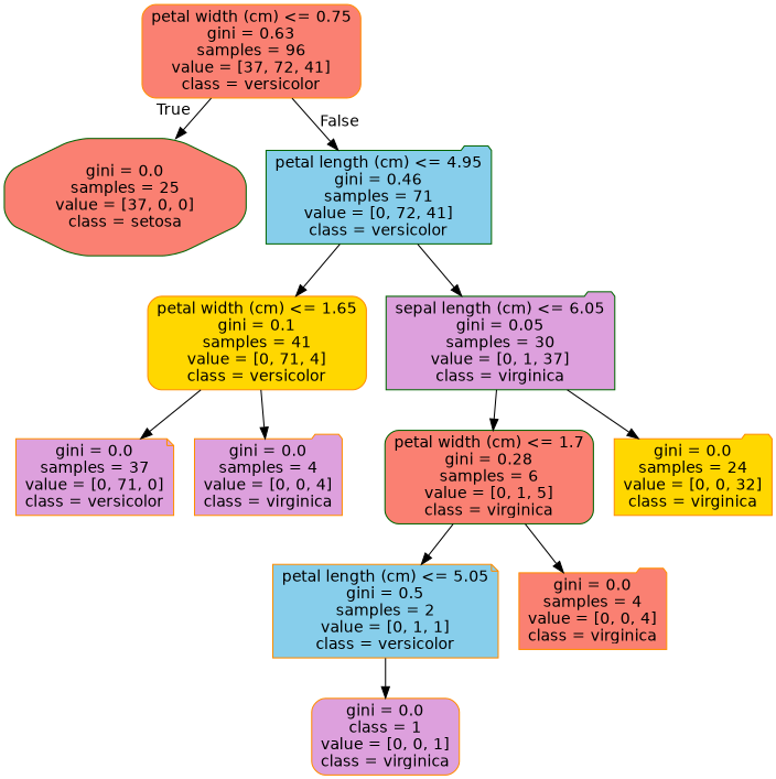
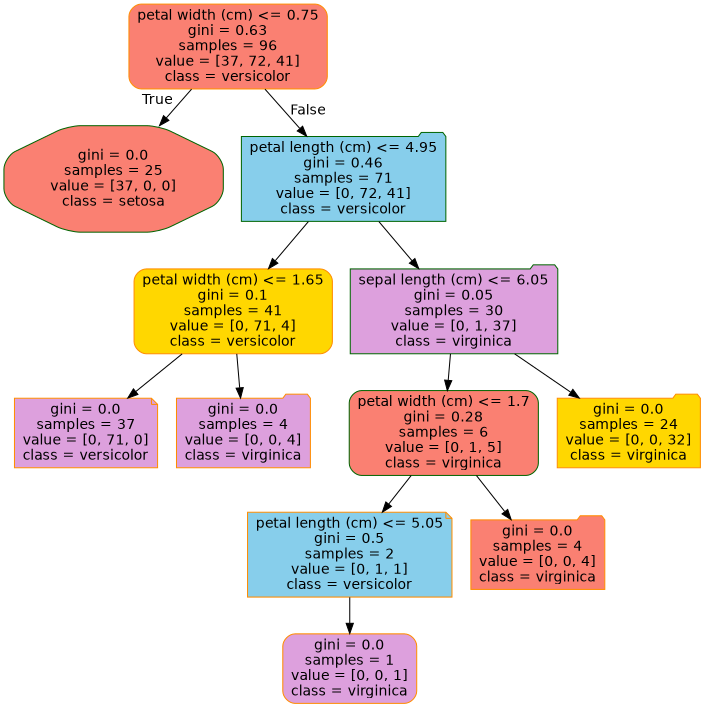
  digraph {
    node [color=darkorange fillcolor=salmon fontname=helvetica shape=folder style="filled, rounded"]
    edge [fontname=helvetica]
    n1 [label="petal width (cm) <= 0.75\ngini = 0.63\nsamples = 96\nvalue = [37, 72, 41]\nclass = versicolor" shape=box]
    n2 [color=darkgreen label="gini = 0.0\nsamples = 25\nvalue = [37, 0, 0]\nclass = setosa" shape=octagon]
    n3 [color=darkgreen fillcolor=skyblue label="petal length (cm) <= 4.95\ngini = 0.46\nsamples = 71\nvalue = [0, 72, 41]\nclass = versicolor"]
    n4 [fillcolor=gold label="petal width (cm) <= 1.65\ngini = 0.1\nsamples = 41\nvalue = [0, 71, 4]\nclass = versicolor" shape=box]
    n5 [color=darkgreen fillcolor=plum label="sepal length (cm) <= 6.05\ngini = 0.05\nsamples = 30\nvalue = [0, 1, 37]\nclass = virginica"]
    n6 [fillcolor=plum label="gini = 0.0\nsamples = 37\nvalue = [0, 71, 0]\nclass = versicolor" shape=note]
    n7 [fillcolor=plum label="gini = 0.0\nsamples = 4\nvalue = [0, 0, 4]\nclass = virginica"]
    n8 [color=darkgreen label="petal width (cm) <= 1.7\ngini = 0.28\nsamples = 6\nvalue = [0, 1, 5]\nclass = virginica" shape=box]
    n9 [fillcolor=gold label="gini = 0.0\nsamples = 24\nvalue = [0, 0, 32]\nclass = virginica"]
    n10 [fillcolor=skyblue label="petal length (cm) <= 5.05\ngini = 0.5\nsamples = 2\nvalue = [0, 1, 1]\nclass = versicolor" shape=note]
    n11 [label="gini = 0.0\nsamples = 4\nvalue = [0, 0, 4]\nclass = virginica"]
-   n12 [fillcolor=plum label="gini = 0.0\nclass = 1\nvalue = [0, 0, 1]\nclass = virginica" shape=box]
+   n12 [fillcolor=plum label="gini = 0.0\nsamples = 1\nvalue = [0, 0, 1]\nclass = virginica" shape=box]
    n1 -> n2 [headlabel=True labelangle=45 labeldistance=2.5]
    n1 -> n3 [headlabel=False labelangle=-45 labeldistance=2.5]
    n3 -> n4
    n3 -> n5
    n4 -> n6
    n4 -> n7
    n5 -> n8
    n5 -> n9
    n8 -> n10
    n8 -> n11
    n10 -> n12
  }
